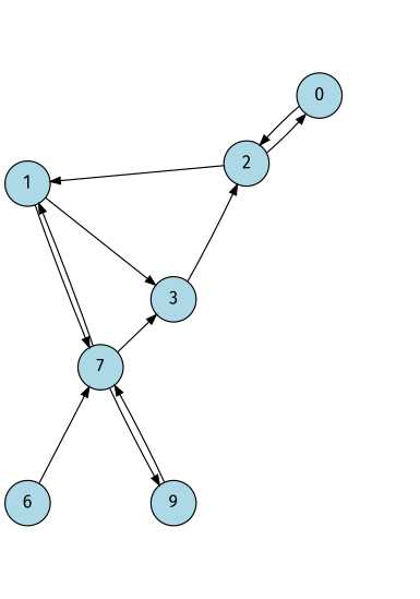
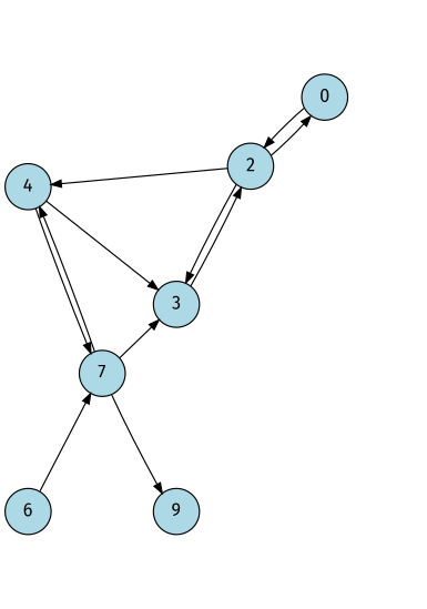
  digraph {
    fontname="Fira Sans"
    nodesep=0.25
    rankdir=LR
    ranksep=0.3
    splines=line
    node [fillcolor=lightblue fixedsize=true fontname="Fira Sans" shape=circle style=invis]
    edge [arrowsize=0.8 color=black fontname="Fira Sans" style=invis weight=5]
-   n1 [label=1 style=filled width=0.5]
+   n1 [label=4 style=filled width=0.5]
    n2 [label=i8 width=0.5]
    n3 [label=7 style=filled width=0.5]
    n4 [label=3 style=filled width=0.5]
    n5 [label=2 style=filled width=0.5]
    n6 [label=0 style=filled width=0.5]
    n7 [label=i4 width=0.5]
    n8 [label=i12 width=0.5]
    n9 [label=9 style=filled width=0.5]
    n10 [label=i1 width=0.5]
    n11 [label=i2 width=0.5]
    n12 [label=i3 width=0.5]
    n13 [label=i5 width=0.5]
    n14 [label=i6 width=0.5]
    n15 [label=i7 width=0.5]
    n16 [label=6 style=filled width=0.5]
    n17 [label=i9 width=0.5]
    n18 [label=i10 width=0.5]
    n19 [label=i11 width=0.5]
    n20 [label=i13 width=0.5]
    n21 [label=i14 width=0.5]
    n22 [label=i15 width=0.5]
    n1 -> n2
    n1 -> n3 [style="" weight=""]
    n1 -> n4 [style="" weight=""]
    n3 -> n1 [style="" weight=""]
    n3 -> n4 [style="" weight=""]
    n3 -> n8
    n3 -> n9 [style="" weight=""]
    n4 -> n5 [style="" weight=""]
    n4 -> n13
    n4 -> n14
    n4 -> n15
    n5 -> n1 [style="" weight=""]
+   n5 -> n4 [style="" weight=""]
    n5 -> n6 [style="" weight=""]
    n5 -> n7
    n6 -> n5 [style="" weight=""]
    n6 -> n10
    n6 -> n11
    n6 -> n12
-   n9 -> n3 [style="" weight=""]
    n9 -> n20
    n9 -> n21
    n9 -> n22
    n16 -> n3 [style="" weight=""]
    n16 -> n17
    n16 -> n18
    n16 -> n19
  }
